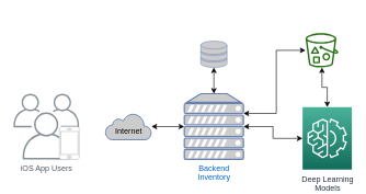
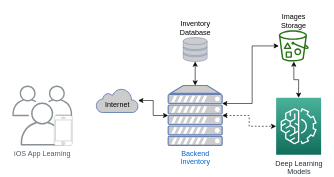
  <mxCell id="0" />
  <mxCell id="1" parent="0" />
- <mxCell id="2" value="iOS App Users" style="outlineConnect=0;gradientColor=none;fontColor=#545B64;strokeColor=none;fillColor=#879196;dashed=0;verticalLabelPosition=bottom;verticalAlign=top;align=center;html=1;fontSize=12;fontStyle=0;aspect=fixed;shape=mxgraph.aws4.illustration_users;pointerEvents=1" vertex="1" parent="1"><mxGeometry x="20" y="142" width="100" height="100" as="geometry" /></mxCell>
+ <mxCell id="2" value="iOS App Learning" style="outlineConnect=0;gradientColor=none;fontColor=#545B64;strokeColor=none;fillColor=#879196;dashed=0;verticalLabelPosition=bottom;verticalAlign=top;align=center;html=1;fontSize=12;fontStyle=0;aspect=fixed;shape=mxgraph.aws4.illustration_users;pointerEvents=1" vertex="1" parent="1"><mxGeometry x="20" y="142" width="100" height="100" as="geometry" /></mxCell>
  <mxCell id="3" value="" style="html=1;verticalLabelPosition=bottom;labelBackgroundColor=#ffffff;verticalAlign=top;shadow=0;dashed=0;strokeWidth=1;shape=mxgraph.ios7.misc.iphone;strokeColor=#c0c0c0;" vertex="1" parent="1"><mxGeometry x="90" y="192" width="30" height="50" as="geometry" /></mxCell>
  <mxCell id="4" style="edgeStyle=orthogonalEdgeStyle;rounded=0;orthogonalLoop=1;jettySize=auto;html=1;entryX=0;entryY=0.5;entryDx=0;entryDy=0;entryPerimeter=0;startArrow=classic;startFill=1;" edge="1" parent="1" source="5" target="9"><mxGeometry relative="1" as="geometry" /></mxCell>
- <mxCell id="5" value="&lt;br&gt;&lt;font color=&quot;#000000&quot;&gt;Internet&lt;/font&gt;" style="html=1;outlineConnect=0;fillColor=#CCCCCC;strokeColor=#6881B3;gradientColor=none;gradientDirection=north;strokeWidth=2;shape=mxgraph.networks.cloud;fontColor=#ffffff;" vertex="1" parent="1"><mxGeometry x="160" y="172" width="70" height="40" as="geometry" /></mxCell>
+ <mxCell id="5" value="&lt;br&gt;&lt;font color=&quot;#000000&quot;&gt;Internet&lt;/font&gt;" style="html=1;outlineConnect=0;fillColor=#CCCCCC;strokeColor=#6881B3;gradientColor=none;gradientDirection=north;strokeWidth=2;shape=mxgraph.networks.cloud;fontColor=#ffffff;" vertex="1" parent="1"><mxGeometry x="160" y="147" width="70" height="40" as="geometry" /></mxCell>
  <mxCell id="6" style="edgeStyle=orthogonalEdgeStyle;rounded=0;orthogonalLoop=1;jettySize=auto;html=1;entryX=0.5;entryY=1;entryDx=0;entryDy=0;entryPerimeter=0;startArrow=classic;startFill=1;" edge="1" parent="1" source="9" target="10"><mxGeometry relative="1" as="geometry" /></mxCell>
- <mxCell id="7" style="edgeStyle=orthogonalEdgeStyle;rounded=0;orthogonalLoop=1;jettySize=auto;html=1;startArrow=classic;startFill=1;" edge="1" parent="1" source="9" target="13"><mxGeometry relative="1" as="geometry" /></mxCell>
+ <mxCell id="7" style="edgeStyle=orthogonalEdgeStyle;rounded=0;orthogonalLoop=1;jettySize=auto;html=1;startArrow=classic;startFill=1;dashed=1;" edge="1" parent="1" source="9" target="13"><mxGeometry relative="1" as="geometry" /></mxCell>
  <mxCell id="8" style="edgeStyle=orthogonalEdgeStyle;rounded=0;orthogonalLoop=1;jettySize=auto;html=1;startArrow=classic;startFill=1;" edge="1" parent="1" source="9" target="15"><mxGeometry relative="1" as="geometry"><Array as="points"><mxPoint x="420" y="172" /><mxPoint x="420" y="76" /></Array></mxGeometry></mxCell>
  <mxCell id="9" value="Backend&lt;br&gt;Inventory" style="fontColor=#0066CC;verticalAlign=top;verticalLabelPosition=bottom;labelPosition=center;align=center;html=1;outlineConnect=0;fillColor=#CCCCCC;strokeColor=#6881B3;gradientColor=none;gradientDirection=north;strokeWidth=2;shape=mxgraph.networks.server;" vertex="1" parent="1"><mxGeometry x="280" y="142" width="90" height="100" as="geometry" /></mxCell>
  <mxCell id="10" value="" style="fontColor=#0066CC;verticalAlign=top;verticalLabelPosition=bottom;labelPosition=center;align=center;html=1;outlineConnect=0;fillColor=#CCCCCC;strokeColor=#6881B3;gradientColor=none;gradientDirection=north;strokeWidth=2;shape=mxgraph.networks.storage;" vertex="1" parent="1"><mxGeometry x="305" y="62" width="40" height="40" as="geometry" /></mxCell>
+ <mxCell id="11" value="Inventory&lt;br&gt;Database" style="text;html=1;align=center;verticalAlign=middle;resizable=0;points=[];autosize=1;" vertex="1" parent="1"><mxGeometry x="290" y="32" width="70" height="30" as="geometry" /></mxCell>
  <mxCell id="12" style="edgeStyle=orthogonalEdgeStyle;rounded=0;orthogonalLoop=1;jettySize=auto;html=1;startArrow=classic;startFill=1;" edge="1" parent="1" source="13" target="15"><mxGeometry relative="1" as="geometry" /></mxCell>
  <mxCell id="13" value="Deep Learning&lt;br&gt;Models" style="outlineConnect=0;fontColor=#232F3E;gradientColor=#4AB29A;gradientDirection=north;fillColor=#116D5B;strokeColor=#ffffff;dashed=0;verticalLabelPosition=bottom;verticalAlign=top;align=center;html=1;fontSize=12;fontStyle=0;aspect=fixed;shape=mxgraph.aws4.resourceIcon;resIcon=mxgraph.aws4.machine_learning;" vertex="1" parent="1"><mxGeometry x="460" y="162.5" width="75" height="95" as="geometry" /></mxCell>
+ <mxCell id="14" value="Images&lt;br&gt;Storage" style="text;html=1;align=center;verticalAlign=middle;resizable=0;points=[];autosize=1;" vertex="1" parent="1"><mxGeometry x="459" y="20" width="60" height="30" as="geometry" /></mxCell>
  <mxCell id="15" value="" style="outlineConnect=0;fontColor=#232F3E;gradientColor=none;fillColor=#277116;strokeColor=none;dashed=0;verticalLabelPosition=bottom;verticalAlign=top;align=center;html=1;fontSize=12;fontStyle=0;aspect=fixed;pointerEvents=1;shape=mxgraph.aws4.bucket_with_objects;" vertex="1" parent="1"><mxGeometry x="464.5" y="50" width="50" height="52" as="geometry" /></mxCell>
